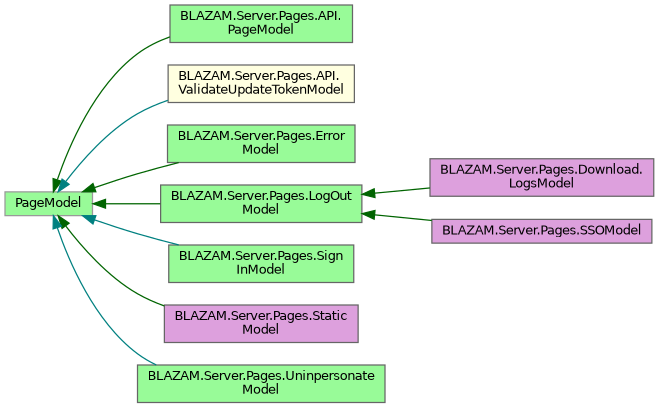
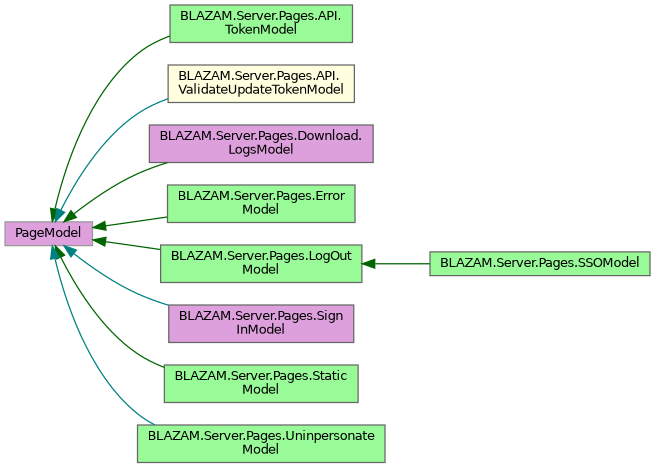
  digraph {
    rankdir=LR
    node [color=grey40 fillcolor=palegreen fontname=Helvetica fontsize=10 shape=box style=filled]
    edge [color=darkgreen dir=back fontname=Helvetica fontsize=10 labelfontname=Helvetica labelfontsize=10 style=solid]
-   n1 [color=grey60 height=0.2 label=PageModel width=0.4]
-   n2 [height=0.2 label="BLAZAM.Server.Pages.API.\lPageModel" width=0.4]
+   n1 [color=grey60 fillcolor=plum height=0.2 label=PageModel width=0.4]
+   n2 [height=0.2 label="BLAZAM.Server.Pages.API.\lTokenModel" width=0.4]
    n3 [fillcolor=lightyellow height=0.2 label="BLAZAM.Server.Pages.API.\lValidateUpdateTokenModel" width=0.4]
    n4 [fillcolor=plum height=0.2 label="BLAZAM.Server.Pages.Download.\lLogsModel" width=0.4]
    n5 [height=0.2 label="BLAZAM.Server.Pages.Error\lModel" width=0.4]
    n6 [height=0.2 label="BLAZAM.Server.Pages.LogOut\lModel" width=0.4]
-   n7 [height=0.2 label="BLAZAM.Server.Pages.Sign\lInModel" width=0.4]
-   n8 [fillcolor=plum height=0.2 label="BLAZAM.Server.Pages.Static\lModel" width=0.4]
+   n7 [fillcolor=plum height=0.2 label="BLAZAM.Server.Pages.Sign\lInModel" width=0.4]
+   n8 [height=0.2 label="BLAZAM.Server.Pages.Static\lModel" width=0.4]
    n9 [height=0.2 label="BLAZAM.Server.Pages.Uninpersonate\lModel" width=0.4]
-   n10 [fillcolor=plum height=0.2 label="BLAZAM.Server.Pages.SSOModel" width=0.4]
+   n10 [height=0.2 label="BLAZAM.Server.Pages.SSOModel" width=0.4]
    n1 -> n2
    n1 -> n3 [color=teal]
-   n6 -> n4
+   n1 -> n4
    n1 -> n5
    n1 -> n6
    n1 -> n7 [color=teal]
    n1 -> n8
    n1 -> n9 [color=teal]
    n6 -> n10
  }
